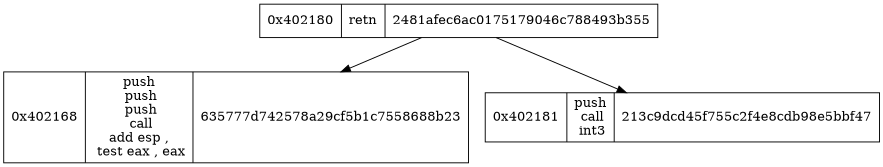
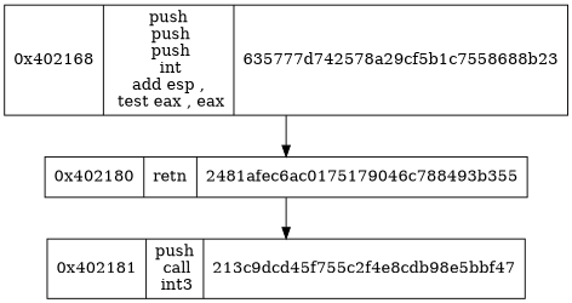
  digraph {
    node [shape=record]
-   n1 [label="0x402168|  push\n push\n push\n call\n add esp , \n test eax ,  eax\n| 635777d742578a29cf5b1c7558688b23"]
+   n1 [label="0x402168|  push\n push\n push\n int\n add esp , \n test eax ,  eax\n| 635777d742578a29cf5b1c7558688b23"]
    n2 [label="0x402180|  retn\n| 2481afec6ac0175179046c788493b355"]
    n3 [label="0x402181|  push\n call\n int3\n| 213c9dcd45f755c2f4e8cdb98e5bbf47"]
-   n2 -> n1
+   n1 -> n2
    n2 -> n3
  }
